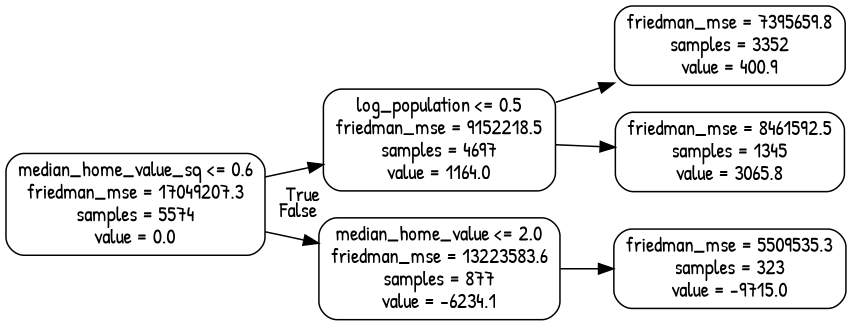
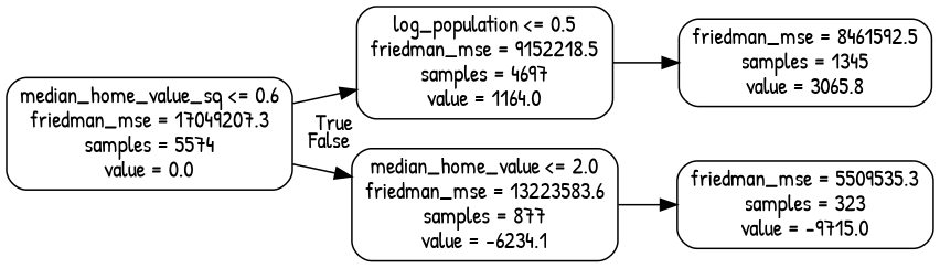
  digraph {
    fontname="Patrick Hand"
    rankdir=LR
    node [color=black fontname="Patrick Hand" shape=box style=rounded]
    edge [fontname="Patrick Hand"]
    n1 [label="median_home_value_sq <= 0.6\nfriedman_mse = 17049207.3\nsamples = 5574\nvalue = 0.0"]
    n2 [label="log_population <= 0.5\nfriedman_mse = 9152218.5\nsamples = 4697\nvalue = 1164.0"]
    n3 [label="median_home_value <= 2.0\nfriedman_mse = 13223583.6\nsamples = 877\nvalue = -6234.1"]
-   n4 [label="friedman_mse = 7395659.8\nsamples = 3352\nvalue = 400.9"]
    n5 [label="friedman_mse = 8461592.5\nsamples = 1345\nvalue = 3065.8"]
    n6 [label="friedman_mse = 5509535.3\nsamples = 323\nvalue = -9715.0"]
    n1 -> n2 [headlabel=True labelangle=45 labeldistance=2.5]
    n1 -> n3 [headlabel=False labelangle=-45 labeldistance=2.5]
-   n2 -> n4
    n2 -> n5
    n3 -> n6
  }
